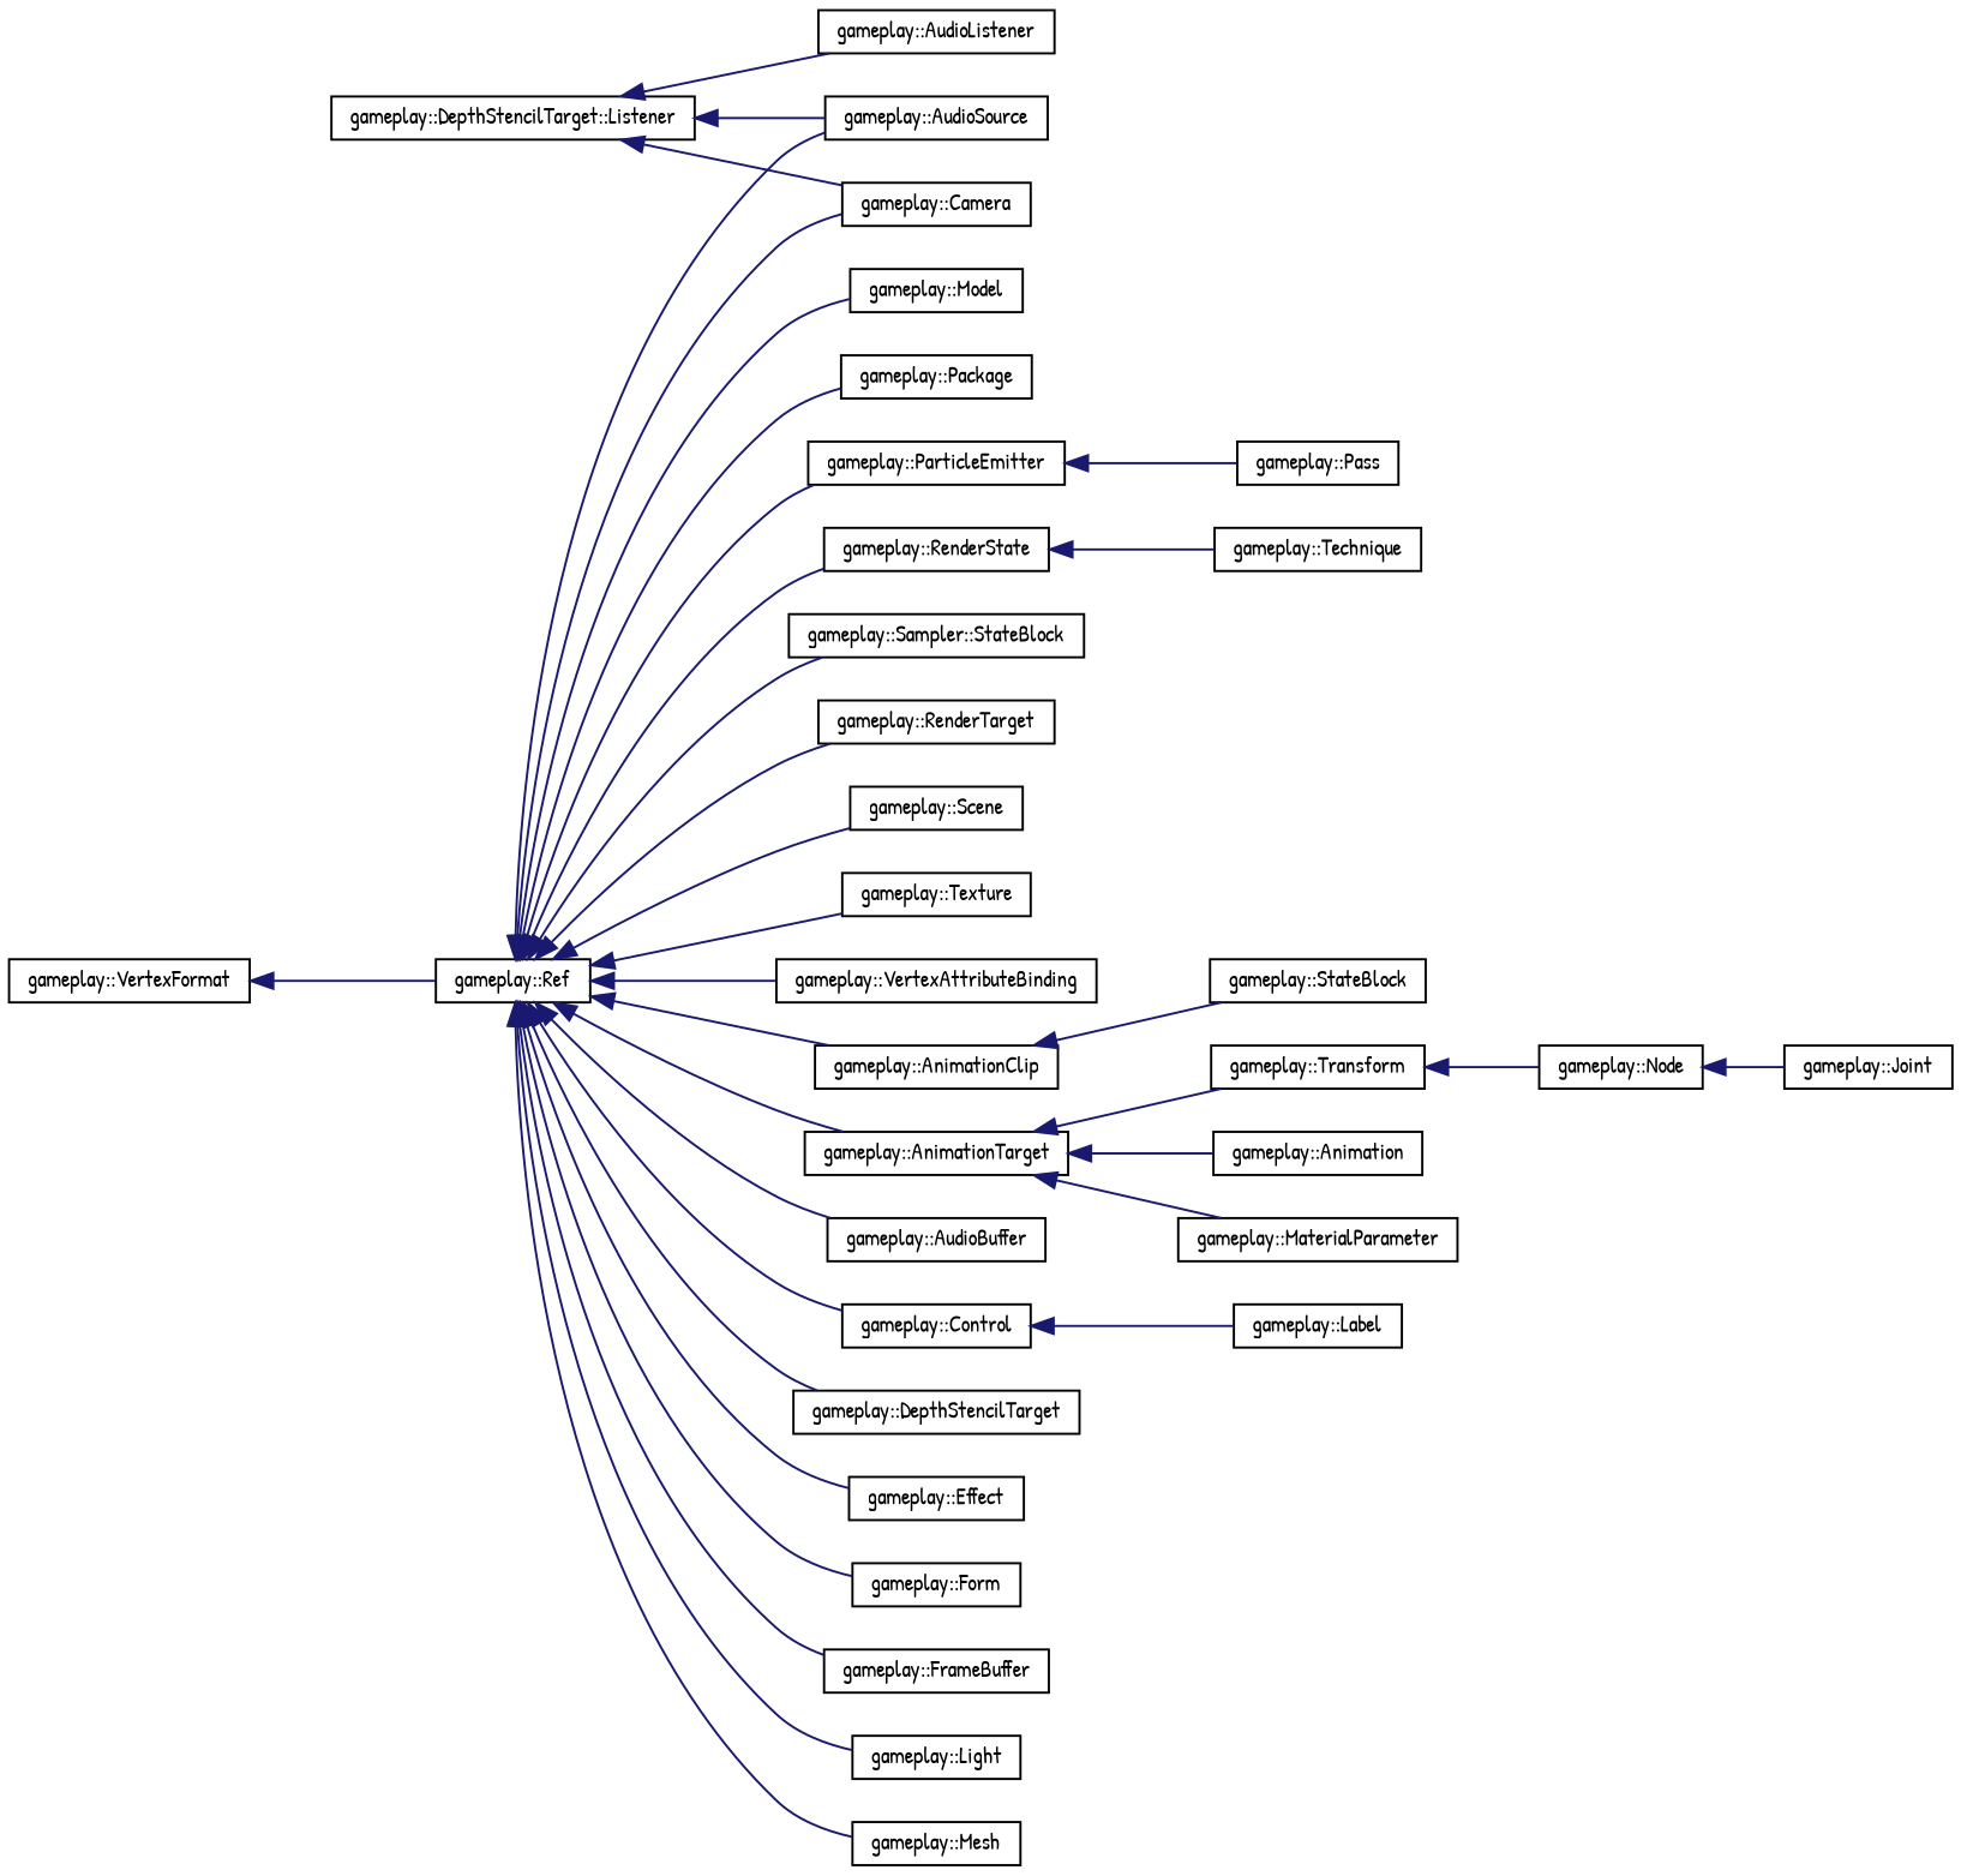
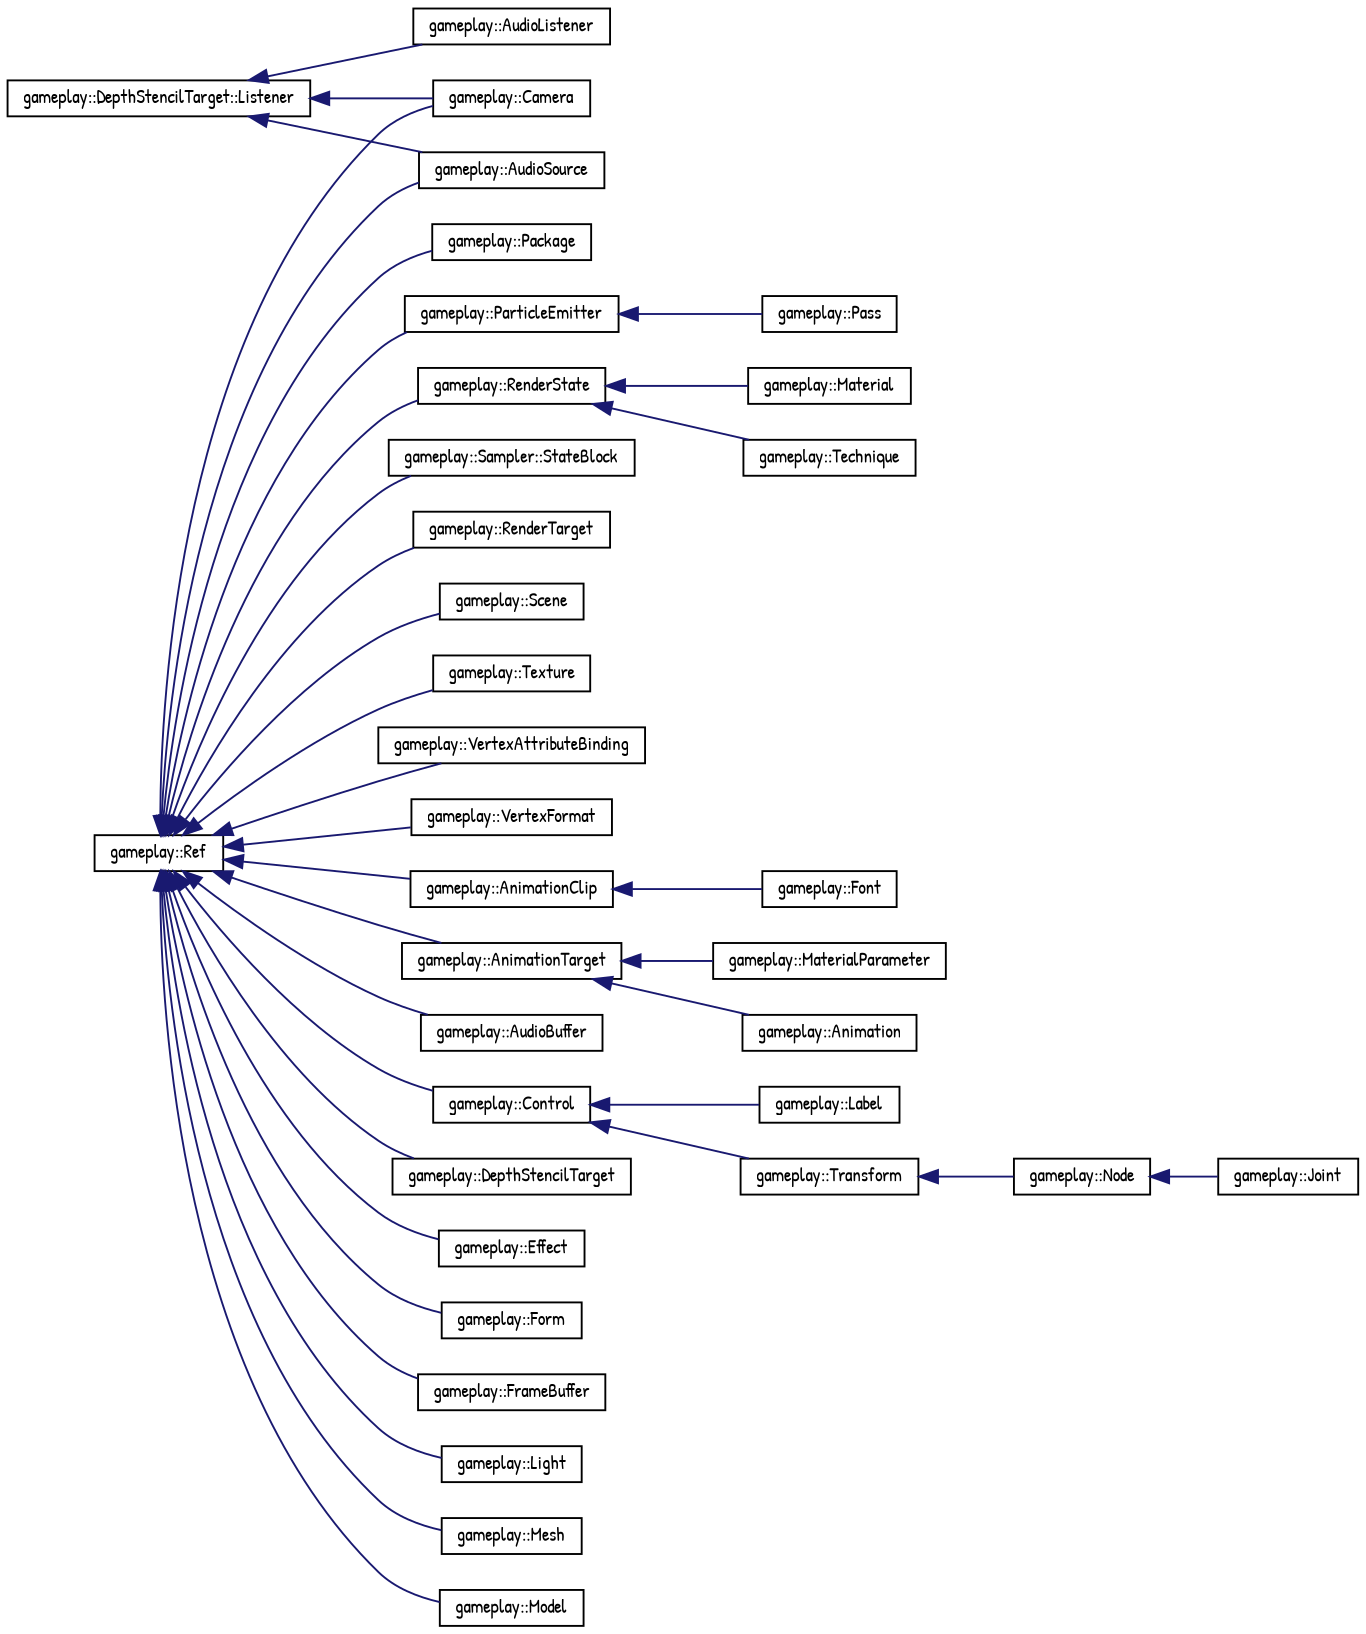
  digraph {
    fontname="Patrick Hand"
    rankdir=LR
    node [color=black fillcolor=white fontname="Patrick Hand" fontsize=10 shape=record style=filled]
    edge [color=midnightblue dir=back fontname="Patrick Hand" fontsize=10 labelfontname=Helvetica labelfontsize=10 style=solid]
    n1 [height=0.2 label="gameplay::DepthStencilTarget::Listener" width=0.4]
    n2 [height=0.2 label="gameplay::AudioListener" width=0.4]
    n3 [height=0.2 label="gameplay::AudioSource" width=0.4]
    n4 [height=0.2 label="gameplay::Camera" width=0.4]
    n5 [height=0.2 label="gameplay::Ref" width=0.4]
    n6 [height=0.2 label="gameplay::AnimationClip" width=0.4]
    n7 [height=0.2 label="gameplay::AnimationTarget" width=0.4]
    n8 [height=0.2 label="gameplay::AudioBuffer" width=0.4]
    n9 [height=0.2 label="gameplay::Control" width=0.4]
    n10 [height=0.2 label="gameplay::DepthStencilTarget" width=0.4]
    n11 [height=0.2 label="gameplay::Effect" width=0.4]
    n12 [height=0.2 label="gameplay::Form" width=0.4]
    n13 [height=0.2 label="gameplay::FrameBuffer" width=0.4]
    n14 [height=0.2 label="gameplay::Light" width=0.4]
    n15 [height=0.2 label="gameplay::Mesh" width=0.4]
    n16 [height=0.2 label="gameplay::Model" width=0.4]
    n17 [height=0.2 label="gameplay::Package" width=0.4]
    n18 [height=0.2 label="gameplay::ParticleEmitter" width=0.4]
    n19 [height=0.2 label="gameplay::RenderState" width=0.4]
    n20 [height=0.2 label="gameplay::Sampler::StateBlock" width=0.4]
    n21 [height=0.2 label="gameplay::RenderTarget" width=0.4]
    n22 [height=0.2 label="gameplay::Scene" width=0.4]
    n23 [height=0.2 label="gameplay::Texture" width=0.4]
    n24 [height=0.2 label="gameplay::VertexAttributeBinding" width=0.4]
    n25 [height=0.2 label="gameplay::VertexFormat" width=0.4]
    n26 [height=0.2 label="gameplay::Animation" width=0.4]
-   n27 [height=0.2 label="gameplay::StateBlock" width=0.4]
+   n27 [height=0.2 label="gameplay::Font" width=0.4]
    n28 [height=0.2 label="gameplay::MaterialParameter" width=0.4]
    n29 [height=0.2 label="gameplay::Transform" width=0.4]
    n30 [height=0.2 label="gameplay::Label" width=0.4]
    n31 [height=0.2 label="gameplay::Pass" width=0.4]
+   n32 [height=0.2 label="gameplay::Material" width=0.4]
    n33 [height=0.2 label="gameplay::Technique" width=0.4]
    n34 [height=0.2 label="gameplay::Node" width=0.4]
    n35 [height=0.2 label="gameplay::Joint" width=0.4]
    n1 -> n2
    n1 -> n3
    n1 -> n4
    n5 -> n3
    n5 -> n4
    n5 -> n6
    n5 -> n7
    n5 -> n8
    n5 -> n9
    n5 -> n10
    n5 -> n11
    n5 -> n12
    n5 -> n13
    n5 -> n14
    n5 -> n15
    n5 -> n16
    n5 -> n17
    n5 -> n18
    n5 -> n19
    n5 -> n20
    n5 -> n21
    n5 -> n22
    n5 -> n23
    n5 -> n24
-   n25 -> n5
+   n5 -> n25
    n6 -> n27
    n7 -> n26
    n7 -> n28
-   n7 -> n29
+   n9 -> n29
    n9 -> n30
    n18 -> n31
+   n19 -> n32
    n19 -> n33
    n29 -> n34
    n34 -> n35
  }
